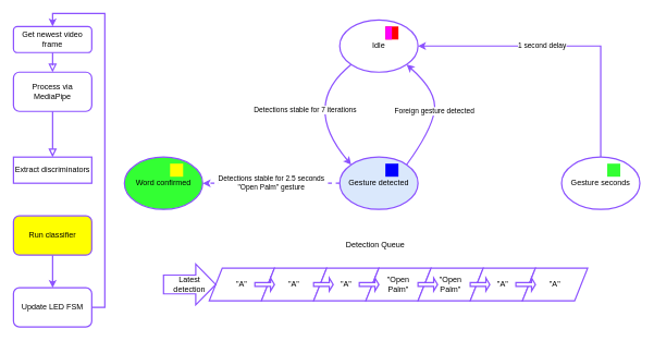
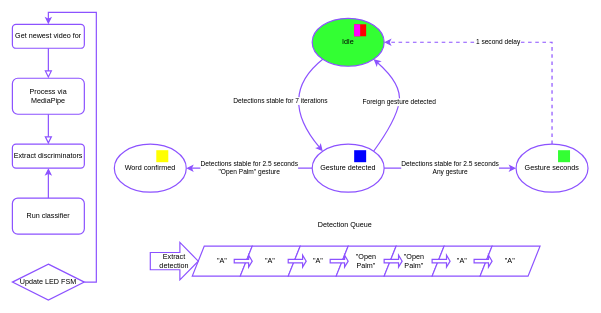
  <mxCell id="0" />
  <mxCell id="1" parent="0" />
- <mxCell id="2" value="Get newest video frame" style="rounded=1;whiteSpace=wrap;html=1;fontSize=12;glass=0;strokeWidth=2;shadow=0;strokeColor=#8c52ff;" parent="1" vertex="1"><mxGeometry x="20" y="40" width="120" height="40" as="geometry" /></mxCell>
+ <mxCell id="2" value="Get newest video for" style="rounded=1;whiteSpace=wrap;html=1;fontSize=12;glass=0;strokeWidth=2;shadow=0;strokeColor=#8c52ff;" parent="1" vertex="1"><mxGeometry x="20" y="40" width="120" height="40" as="geometry" /></mxCell>
  <mxCell id="3" value="" style="rounded=0;html=1;jettySize=auto;orthogonalLoop=1;fontSize=11;endArrow=block;endFill=0;endSize=8;strokeWidth=2;shadow=0;labelBackgroundColor=none;edgeStyle=orthogonalEdgeStyle;strokeColor=#8c52ff;" edge="1" parent="1" source="2" target="4"><mxGeometry relative="1" as="geometry"><mxPoint x="80" y="110" as="sourcePoint" /><mxPoint x="80" y="380" as="targetPoint" /></mxGeometry></mxCell>
- <mxCell id="4" value="Process via MediaPipe" style="rounded=1;whiteSpace=wrap;html=1;strokeWidth=2;strokeColor=#8c52ff;" vertex="1" parent="1"><mxGeometry x="20" y="110" width="120" height="60" as="geometry" /></mxCell>
- <mxCell id="5" style="edgeStyle=orthogonalEdgeStyle;rounded=0;orthogonalLoop=1;jettySize=auto;html=1;entryX=0.5;entryY=0;entryDx=0;entryDy=0;strokeWidth=2;strokeColor=#8c52ff;" edge="1" parent="1" source="6" target="8"><mxGeometry relative="1" as="geometry" /></mxCell>
- <mxCell id="6" value="Run classifier" style="rounded=1;whiteSpace=wrap;html=1;strokeWidth=2;strokeColor=#8c52ff;fillColor=#ffff00;" vertex="1" parent="1"><mxGeometry x="20" y="330" width="120" height="60" as="geometry" /></mxCell>
+ <mxCell id="4" value="Process via MediaPipe" style="rounded=1;whiteSpace=wrap;html=1;strokeWidth=2;strokeColor=#8c52ff;" vertex="1" parent="1"><mxGeometry x="20" y="130" width="120" height="60" as="geometry" /></mxCell>
+ <mxCell id="5" style="edgeStyle=orthogonalEdgeStyle;rounded=0;orthogonalLoop=1;jettySize=auto;html=1;strokeWidth=2;strokeColor=#8c52ff;" edge="1" parent="1" source="6" target="10"><mxGeometry relative="1" as="geometry" /></mxCell>
+ <mxCell id="6" value="Run classifier" style="rounded=1;whiteSpace=wrap;html=1;strokeWidth=2;strokeColor=#8c52ff;" vertex="1" parent="1"><mxGeometry x="20" y="330" width="120" height="60" as="geometry" /></mxCell>
  <mxCell id="7" style="edgeStyle=orthogonalEdgeStyle;rounded=0;orthogonalLoop=1;jettySize=auto;html=1;entryX=0.5;entryY=0;entryDx=0;entryDy=0;strokeWidth=2;strokeColor=#8c52ff;" edge="1" parent="1" source="8" target="2"><mxGeometry relative="1" as="geometry"><Array as="points"><mxPoint x="160" y="470" /><mxPoint x="160" y="20" /><mxPoint x="80" y="20" /></Array></mxGeometry></mxCell>
- <mxCell id="8" value="Update LED FSM" style="rounded=1;whiteSpace=wrap;html=1;strokeWidth=2;strokeColor=#8c52ff;" vertex="1" parent="1"><mxGeometry x="20" y="440" width="120" height="60" as="geometry" /></mxCell>
+ <mxCell id="8" value="Update LED FSM" style="rhombus;whiteSpace=wrap;html=1;strokeWidth=2;strokeColor=#8c52ff;" vertex="1" parent="1"><mxGeometry x="20" y="440" width="120" height="60" as="geometry" /></mxCell>
  <mxCell id="9" value="" style="rounded=0;html=1;jettySize=auto;orthogonalLoop=1;fontSize=11;endArrow=block;endFill=0;endSize=8;strokeWidth=2;shadow=0;labelBackgroundColor=none;edgeStyle=orthogonalEdgeStyle;strokeColor=#8c52ff;" edge="1" parent="1" source="4" target="10"><mxGeometry relative="1" as="geometry"><mxPoint x="80" y="200" as="sourcePoint" /><mxPoint x="80" y="260" as="targetPoint" /></mxGeometry></mxCell>
- <mxCell id="10" value="Extract discriminators" style="whiteSpace=wrap;html=1;strokeWidth=2;strokeColor=#8c52ff;rounded=0;" vertex="1" parent="1"><mxGeometry x="20" y="240" width="120" height="40" as="geometry" /></mxCell>
- <mxCell id="11" value="Idle" style="ellipse;whiteSpace=wrap;html=1;strokeColor=#8C52FF;strokeWidth=2;" vertex="1" parent="1"><mxGeometry x="520" y="30" width="120" height="80" as="geometry" /></mxCell>
- <mxCell id="12" value="&lt;div&gt;Detections stable for 2.5 seconds&lt;/div&gt;&lt;div&gt;&quot;Open Palm&quot; gesture&lt;br&gt;&lt;/div&gt;" style="edgeStyle=orthogonalEdgeStyle;rounded=0;orthogonalLoop=1;jettySize=auto;html=1;strokeWidth=2;strokeColor=#8C52FF;dashed=1;" edge="1" parent="1" source="13" target="16"><mxGeometry relative="1" as="geometry" /></mxCell>
- <mxCell id="13" value="Gesture detected" style="ellipse;whiteSpace=wrap;html=1;strokeWidth=2;strokeColor=#8C52FF;fillColor=#dae8fc;" vertex="1" parent="1"><mxGeometry x="520" y="240" width="120" height="80" as="geometry" /></mxCell>
- <mxCell id="14" value="1 second delay" style="edgeStyle=orthogonalEdgeStyle;rounded=0;orthogonalLoop=1;jettySize=auto;html=1;entryX=1;entryY=0.5;entryDx=0;entryDy=0;exitX=0.5;exitY=0;exitDx=0;exitDy=0;strokeWidth=2;strokeColor=#8C52FF;" edge="1" parent="1" source="15" target="11"><mxGeometry x="0.155" relative="1" as="geometry"><Array as="points"><mxPoint x="920" y="70" /></Array><mxPoint as="offset" /></mxGeometry></mxCell>
+ <mxCell id="10" value="Extract discriminators" style="rounded=1;whiteSpace=wrap;html=1;strokeWidth=2;strokeColor=#8c52ff;" vertex="1" parent="1"><mxGeometry x="20" y="240" width="120" height="40" as="geometry" /></mxCell>
+ <mxCell id="11" value="Idle" style="ellipse;whiteSpace=wrap;html=1;strokeColor=#8C52FF;strokeWidth=2;fillColor=#33ff33;" vertex="1" parent="1"><mxGeometry x="520" y="30" width="120" height="80" as="geometry" /></mxCell>
+ <mxCell id="12" value="&lt;div&gt;Detections stable for 2.5 seconds&lt;/div&gt;&lt;div&gt;&quot;Open Palm&quot; gesture&lt;br&gt;&lt;/div&gt;" style="edgeStyle=orthogonalEdgeStyle;rounded=0;orthogonalLoop=1;jettySize=auto;html=1;strokeWidth=2;strokeColor=#8C52FF;" edge="1" parent="1" source="13" target="16"><mxGeometry relative="1" as="geometry" /></mxCell>
+ <mxCell id="13" value="Gesture detected" style="ellipse;whiteSpace=wrap;html=1;strokeWidth=2;strokeColor=#8C52FF;" vertex="1" parent="1"><mxGeometry x="520" y="240" width="120" height="80" as="geometry" /></mxCell>
+ <mxCell id="14" value="1 second delay" style="edgeStyle=orthogonalEdgeStyle;rounded=0;orthogonalLoop=1;jettySize=auto;html=1;entryX=1;entryY=0.5;entryDx=0;entryDy=0;exitX=0.5;exitY=0;exitDx=0;exitDy=0;strokeWidth=2;strokeColor=#8C52FF;dashed=1;" edge="1" parent="1" source="15" target="11"><mxGeometry x="0.155" relative="1" as="geometry"><Array as="points"><mxPoint x="920" y="70" /></Array><mxPoint as="offset" /></mxGeometry></mxCell>
  <mxCell id="15" value="Gesture seconds" style="ellipse;whiteSpace=wrap;html=1;strokeWidth=2;strokeColor=#8C52FF;" vertex="1" parent="1"><mxGeometry x="860" y="240" width="120" height="80" as="geometry" /></mxCell>
- <mxCell id="16" value="Word confirmed" style="ellipse;whiteSpace=wrap;html=1;strokeWidth=2;strokeColor=#8C52FF;fillColor=#33ff33;" vertex="1" parent="1"><mxGeometry x="190" y="240" width="120" height="80" as="geometry" /></mxCell>
+ <mxCell id="16" value="Word confirmed" style="ellipse;whiteSpace=wrap;html=1;strokeWidth=2;strokeColor=#8C52FF;" vertex="1" parent="1"><mxGeometry x="190" y="240" width="120" height="80" as="geometry" /></mxCell>
+ <mxCell id="17" value="&lt;div&gt;Detections stable for 2.5 seconds&lt;/div&gt;&lt;div&gt;Any gesture&lt;br&gt;&lt;/div&gt;" style="endArrow=classic;html=1;rounded=0;strokeWidth=2;strokeColor=#8C52FF;" edge="1" parent="1" source="13" target="15"><mxGeometry width="50" height="50" relative="1" as="geometry"><mxPoint x="460" y="330" as="sourcePoint" /><mxPoint x="510" y="280" as="targetPoint" /><mxPoint as="offset" /></mxGeometry></mxCell>
  <mxCell id="18" value="Detections stable for 7 iterations" style="curved=1;endArrow=classic;html=1;rounded=0;exitX=0;exitY=1;exitDx=0;exitDy=0;entryX=0;entryY=0;entryDx=0;entryDy=0;strokeWidth=2;strokeColor=#8C52FF;" edge="1" parent="1" source="11" target="13"><mxGeometry width="50" height="50" relative="1" as="geometry"><mxPoint x="460" y="330" as="sourcePoint" /><mxPoint x="510" y="280" as="targetPoint" /><Array as="points"><mxPoint x="460" y="160" /></Array></mxGeometry></mxCell>
  <mxCell id="19" value="Foreign gesture detected" style="curved=1;endArrow=classic;html=1;rounded=0;exitX=1;exitY=0;exitDx=0;exitDy=0;entryX=1;entryY=1;entryDx=0;entryDy=0;strokeWidth=2;strokeColor=#8C52FF;" edge="1" parent="1" source="13" target="11"><mxGeometry width="50" height="50" relative="1" as="geometry"><mxPoint x="460" y="330" as="sourcePoint" /><mxPoint x="510" y="280" as="targetPoint" /><Array as="points"><mxPoint x="660" y="200" /><mxPoint x="670" y="140" /></Array></mxGeometry></mxCell>
  <mxCell id="20" value="" style="whiteSpace=wrap;html=1;aspect=fixed;fillStyle=solid;fillColor=#FF0000;strokeColor=none;strokeWidth=2;" vertex="1" parent="1"><mxGeometry x="590" y="40" width="20" height="20" as="geometry" /></mxCell>
  <mxCell id="21" value="" style="whiteSpace=wrap;html=1;aspect=fixed;fillStyle=solid;fillColor=#0000FF;strokeColor=none;strokeWidth=2;" vertex="1" parent="1"><mxGeometry x="590" y="250" width="20" height="20" as="geometry" /></mxCell>
  <mxCell id="22" value="" style="whiteSpace=wrap;html=1;aspect=fixed;fillStyle=solid;fillColor=#33FF33;strokeColor=none;strokeWidth=2;" vertex="1" parent="1"><mxGeometry x="930" y="250" width="20" height="20" as="geometry" /></mxCell>
  <mxCell id="23" value="" style="whiteSpace=wrap;html=1;aspect=fixed;fillStyle=solid;fillColor=#FFFF00;strokeColor=none;strokeWidth=2;" vertex="1" parent="1"><mxGeometry x="260" y="250" width="20" height="20" as="geometry" /></mxCell>
  <mxCell id="24" value="" style="rounded=0;whiteSpace=wrap;html=1;strokeColor=none;fillColor=#FF00FF;strokeWidth=2;" vertex="1" parent="1"><mxGeometry x="590" y="40" width="10" height="20" as="geometry" /></mxCell>
  <mxCell id="25" value="&quot;A&quot;" style="shape=parallelogram;perimeter=parallelogramPerimeter;whiteSpace=wrap;html=1;fixedSize=1;strokeWidth=2;strokeColor=#8C52FF;" vertex="1" parent="1"><mxGeometry x="320" y="410" width="100" height="50" as="geometry" /></mxCell>
  <mxCell id="26" value="&quot;A&quot;" style="shape=parallelogram;perimeter=parallelogramPerimeter;whiteSpace=wrap;html=1;fixedSize=1;strokeWidth=2;strokeColor=#8C52FF;" vertex="1" parent="1"><mxGeometry x="400" y="410" width="100" height="50" as="geometry" /></mxCell>
  <mxCell id="27" value="&quot;A&quot;" style="shape=parallelogram;perimeter=parallelogramPerimeter;whiteSpace=wrap;html=1;fixedSize=1;strokeWidth=2;strokeColor=#8C52FF;" vertex="1" parent="1"><mxGeometry x="480" y="410" width="100" height="50" as="geometry" /></mxCell>
  <mxCell id="28" value="&lt;div&gt;&quot;Open&lt;/div&gt;&lt;div&gt;Palm&quot;&lt;/div&gt;" style="shape=parallelogram;perimeter=parallelogramPerimeter;whiteSpace=wrap;html=1;fixedSize=1;strokeWidth=2;strokeColor=#8C52FF;" vertex="1" parent="1"><mxGeometry x="560" y="410" width="100" height="50" as="geometry" /></mxCell>
  <mxCell id="29" value="&lt;div&gt;&quot;Open&lt;/div&gt;&lt;div&gt;Palm&quot;&lt;/div&gt;" style="shape=parallelogram;perimeter=parallelogramPerimeter;whiteSpace=wrap;html=1;fixedSize=1;strokeWidth=2;strokeColor=#8C52FF;" vertex="1" parent="1"><mxGeometry x="640" y="410" width="100" height="50" as="geometry" /></mxCell>
  <mxCell id="30" value="&quot;A&quot;" style="shape=parallelogram;perimeter=parallelogramPerimeter;whiteSpace=wrap;html=1;fixedSize=1;strokeWidth=2;strokeColor=#8C52FF;" vertex="1" parent="1"><mxGeometry x="720" y="410" width="100" height="50" as="geometry" /></mxCell>
  <mxCell id="31" value="&quot;A&quot;" style="shape=parallelogram;perimeter=parallelogramPerimeter;whiteSpace=wrap;html=1;fixedSize=1;strokeWidth=2;strokeColor=#8C52FF;" vertex="1" parent="1"><mxGeometry x="800" y="410" width="100" height="50" as="geometry" /></mxCell>
- <mxCell id="32" value="Latest detection" style="shape=singleArrow;whiteSpace=wrap;html=1;arrowWidth=0.46;arrowSize=0.383;strokeWidth=2;strokeColor=#8C52FF;" vertex="1" parent="1"><mxGeometry x="250" y="403.75" width="80" height="62.5" as="geometry" /></mxCell>
+ <mxCell id="32" value="Extract detection" style="shape=singleArrow;whiteSpace=wrap;html=1;arrowWidth=0.46;arrowSize=0.383;strokeWidth=2;strokeColor=#8C52FF;" vertex="1" parent="1"><mxGeometry x="250" y="403.75" width="80" height="62.5" as="geometry" /></mxCell>
  <mxCell id="33" value="" style="shape=singleArrow;whiteSpace=wrap;html=1;strokeWidth=2;strokeColor=#8C52FF;" vertex="1" parent="1"><mxGeometry x="390" y="425" width="30" height="20" as="geometry" /></mxCell>
  <mxCell id="34" value="" style="shape=singleArrow;whiteSpace=wrap;html=1;strokeWidth=2;strokeColor=#8C52FF;" vertex="1" parent="1"><mxGeometry x="720" y="425" width="30" height="20" as="geometry" /></mxCell>
  <mxCell id="35" value="" style="shape=singleArrow;whiteSpace=wrap;html=1;strokeWidth=2;strokeColor=#8C52FF;" vertex="1" parent="1"><mxGeometry x="640" y="425" width="30" height="20" as="geometry" /></mxCell>
  <mxCell id="36" value="" style="shape=singleArrow;whiteSpace=wrap;html=1;strokeWidth=2;strokeColor=#8C52FF;" vertex="1" parent="1"><mxGeometry x="550" y="425" width="30" height="20" as="geometry" /></mxCell>
  <mxCell id="37" value="" style="shape=singleArrow;whiteSpace=wrap;html=1;strokeWidth=2;strokeColor=#8C52FF;" vertex="1" parent="1"><mxGeometry x="480" y="425" width="30" height="20" as="geometry" /></mxCell>
  <mxCell id="38" value="" style="shape=singleArrow;whiteSpace=wrap;html=1;strokeWidth=2;strokeColor=#8C52FF;" vertex="1" parent="1"><mxGeometry x="790" y="425" width="30" height="20" as="geometry" /></mxCell>
  <mxCell id="39" value="Detection Queue" style="text;html=1;strokeColor=none;fillColor=none;align=center;verticalAlign=middle;whiteSpace=wrap;rounded=0;" vertex="1" parent="1"><mxGeometry x="520" y="360" width="110" height="30" as="geometry" /></mxCell>
